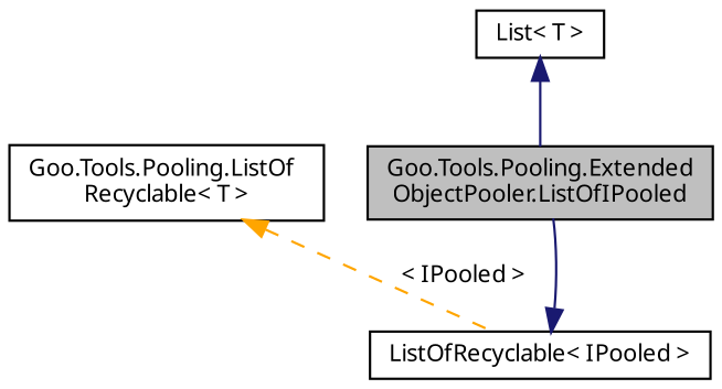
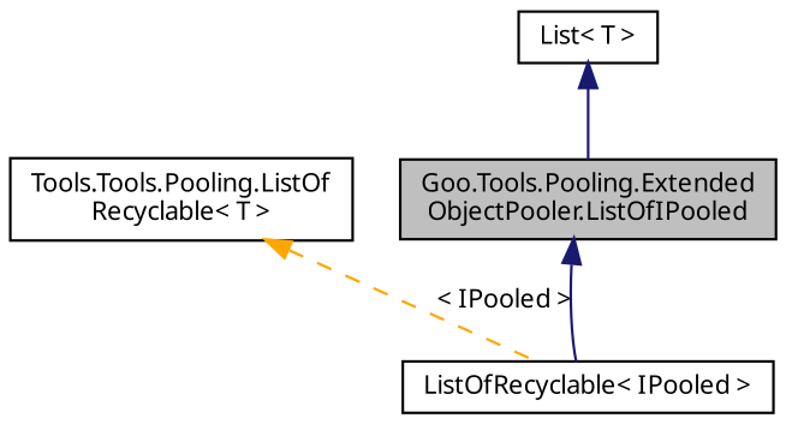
  digraph {
    node [color=black fillcolor=white fontname=Calibrii fontsize=10 shape=record style=filled]
    edge [color=midnightblue dir=back fontname=Calibrii fontsize=10 labelfontname=Calibrii labelfontsize=10 style=solid]
    n1 [fillcolor=grey75 fontcolor=black height=0.2 label="Goo.Tools.Pooling.Extended\lObjectPooler.ListOfIPooled" width=0.4]
    n2 [height=0.2 label="ListOfRecyclable\< IPooled \>" width=0.4]
-   n3 [height=0.2 label="Goo.Tools.Pooling.ListOf\lRecyclable\< T \>" width=0.4]
+   n3 [height=0.2 label="Tools.Tools.Pooling.ListOf\lRecyclable\< T \>" width=0.4]
    n4 [height=0.2 label="List\< T \>" width=0.4]
-   n2 -> n1
+   n1 -> n2
    n3 -> n2 [color=orange label=" \< IPooled \>" style=dashed]
    n4 -> n1
  }
